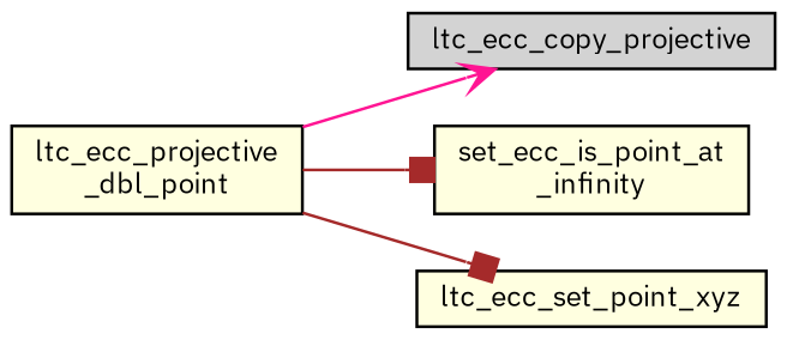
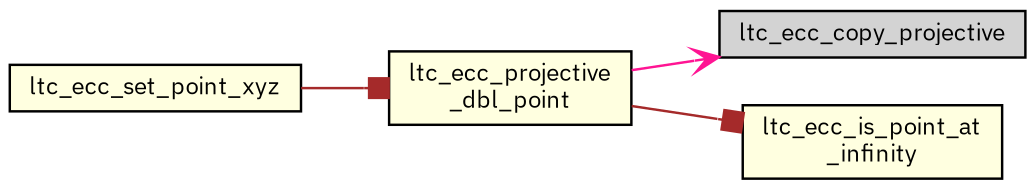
  digraph {
    fontname="IBM Plex Sans"
    rankdir=LR
    node [color=black fillcolor=lightyellow fontname="IBM Plex Sans" fontsize=10 shape=record style=filled]
    edge [arrowhead=box color=brown fontname="IBM Plex Sans" fontsize=10 labelfontname=Helvetica labelfontsize=10 style=solid]
    n1 [fontcolor=black height=0.2 label="ltc_ecc_projective\l_dbl_point" width=0.4]
    n2 [fillcolor=lightgrey height=0.2 label=ltc_ecc_copy_projective width=0.4]
-   n3 [height=0.2 label="set_ecc_is_point_at\l_infinity" width=0.4]
+   n3 [height=0.2 label="ltc_ecc_is_point_at\l_infinity" width=0.4]
    n4 [height=0.2 label=ltc_ecc_set_point_xyz width=0.4]
    n1 -> n2 [arrowhead=vee color=deeppink]
    n1 -> n3
-   n1 -> n4
+   n4 -> n1
  }
